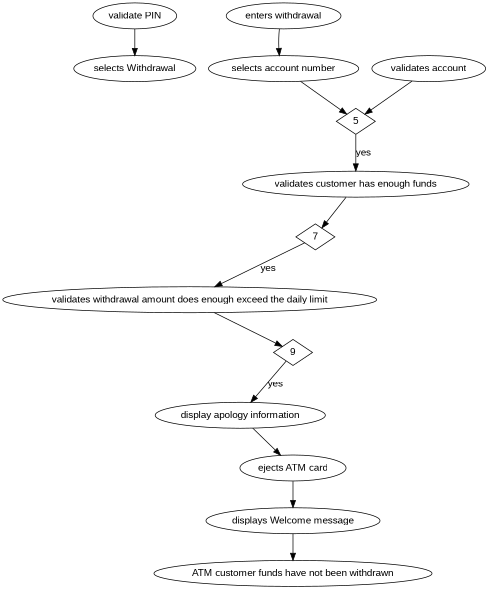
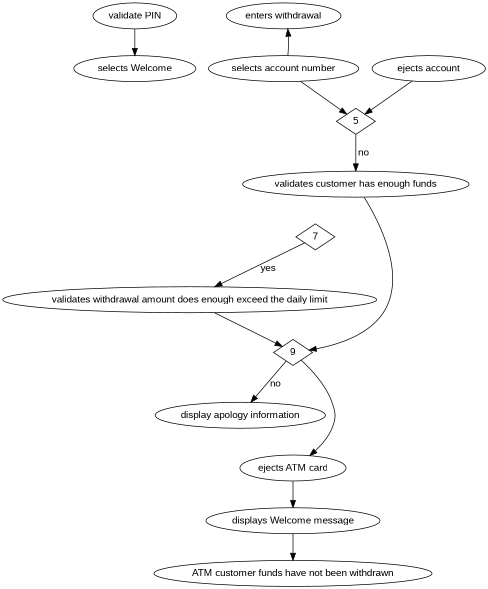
  digraph {
    fontname="Liberation Sans"
    node [fontname="Liberation Sans" type=System]
    edge [fontname="Liberation Sans" type=D]
    n1 [label="validate PIN" type=Pre]
-   n2 [label="selects Withdrawal" type=customer]
+   n2 [label="selects Welcome" type=customer]
    n3 [label="enters withdrawal" type=customer]
    n4 [label="selects account number" type=customer]
    5 [shape=diamond type=C]
-   n6 [label="validates account"]
+   n6 [label="ejects account"]
    n7 [label="validates customer has enough funds"]
    7 [shape=diamond type=C]
    n9 [label="validates withdrawal amount does enough exceed the daily limit"]
    9 [shape=diamond type=C]
    n11 [label="display apology information"]
    n12 [label="ejects ATM card"]
    n13 [label="displays Welcome message"]
    n14 [label="ATM customer funds have not been withdrawn" type=Post]
    n1 -> n2
-   n3 -> n4
+   n4 -> n3
    n4 -> 5
-   5 -> n7 [label=yes type=C]
+   5 -> n7 [label=no type=C]
    n6 -> 5
-   n7 -> 7
+   n7 -> 9
    7 -> n9 [label=yes type=C]
    n9 -> 9
-   9 -> n11 [label=yes type=C]
-   n11 -> n12
+   9 -> n11 [label=no type=C]
+   9 -> n12
    n12 -> n13
    n13 -> n14
  }
